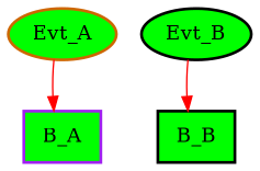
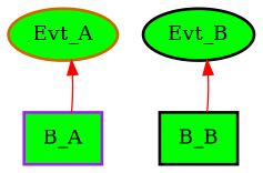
  digraph {
    node [beamproc=undefined bpentry=false bpexit=false color=black cpu=0 fillcolor=green patentry=false patexit=false pattern=A penwidth=2 shape=oval style=filled type=tmsg]
    edge [color=red type=defdst]
    Evt_A [beamin=0 bpcstart=0 bpid=8 color=darkorange3 evtno=15 fid=1 flags="0x00002102" gid=5 par="0x0000000000000001" patentry=true reqnobeam=0 sid=2 tef=0 toffs=0 vacc=0]
    B_A [color=purple flags="0x00108107" patexit=true qhi=false qil=false qlo=true shape=rectangle tperiod=100000000 type=block]
    Evt_B [beamin=0 bpcstart=0 bpid=8 evtno=255 fid=1 flags="0x00002002" gid=5 par="0x0000000000000002" reqnobeam=0 sid=2 tef=0 toffs=0 vacc=0]
    B_B [flags="0x00108007" qhi=false qil=false qlo=false shape=rectangle tperiod=100000000 type=block]
-   Evt_A -> B_A
-   Evt_B -> B_B
+   B_A -> Evt_A
+   B_B -> Evt_B
  }
